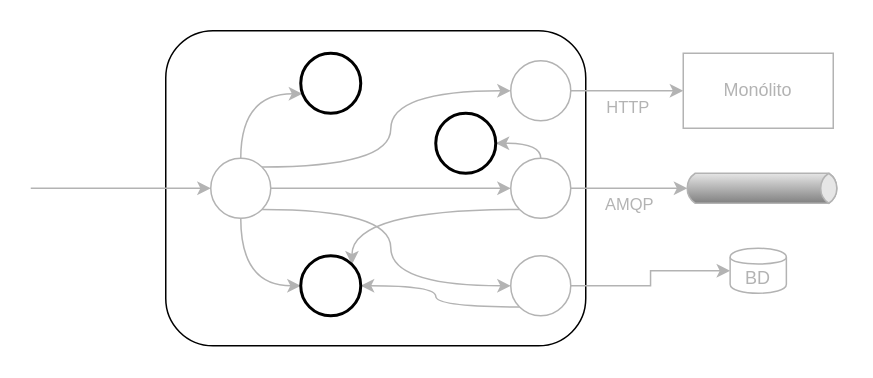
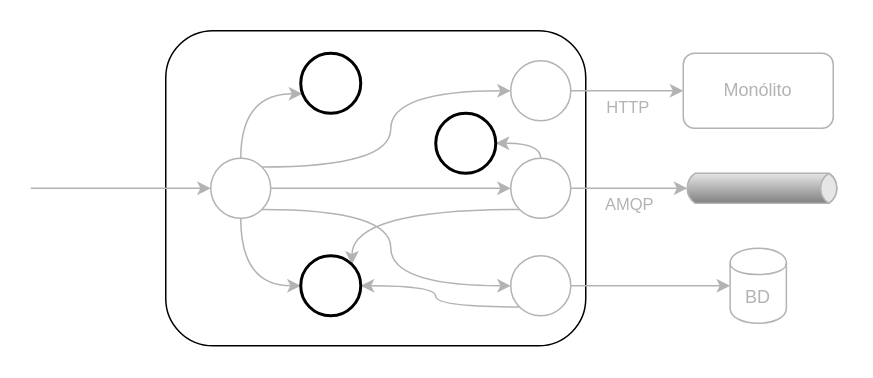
  <mxCell id="0" />
  <mxCell id="1" parent="0" />
  <mxCell id="2" value="" style="rounded=1;whiteSpace=wrap;html=1;" vertex="1" parent="1"><mxGeometry x="110" y="20" width="280" height="210" as="geometry" /></mxCell>
  <mxCell id="3" value="HTTP" style="edgeStyle=orthogonalEdgeStyle;rounded=0;orthogonalLoop=1;jettySize=auto;html=1;exitX=1;exitY=0.5;exitDx=0;exitDy=0;entryX=0;entryY=0.5;entryDx=0;entryDy=0;verticalAlign=top;spacing=0;strokeColor=#B3B3B3;fontColor=#B3B3B3;" edge="1" parent="1" source="4" target="9"><mxGeometry relative="1" as="geometry"><Array as="points"><mxPoint x="410" y="60" /><mxPoint x="410" y="60" /></Array></mxGeometry></mxCell>
  <mxCell id="4" value="" style="ellipse;whiteSpace=wrap;html=1;aspect=fixed;strokeColor=#B3B3B3;" vertex="1" parent="1"><mxGeometry x="340" y="40" width="40" height="40" as="geometry" /></mxCell>
  <mxCell id="5" value="AMQP" style="edgeStyle=orthogonalEdgeStyle;rounded=0;orthogonalLoop=1;jettySize=auto;html=1;exitX=0;exitY=0.5;exitDx=0;exitDy=0;entryX=0;entryY=0.5;entryDx=2.7;entryDy=0;entryPerimeter=0;verticalAlign=top;spacing=0;strokeColor=#B3B3B3;fontColor=#B3B3B3;" edge="1" parent="1" source="8" target="12"><mxGeometry relative="1" as="geometry" /></mxCell>
  <mxCell id="6" style="edgeStyle=orthogonalEdgeStyle;curved=1;orthogonalLoop=1;jettySize=auto;html=1;exitX=0.5;exitY=1;exitDx=0;exitDy=0;entryX=1;entryY=0.5;entryDx=0;entryDy=0;fontSize=10;strokeColor=#B3B3B3;" edge="1" parent="1" source="8" target="23"><mxGeometry relative="1" as="geometry"><Array as="points"><mxPoint x="360" y="95" /></Array></mxGeometry></mxCell>
  <mxCell id="7" style="edgeStyle=orthogonalEdgeStyle;curved=1;orthogonalLoop=1;jettySize=auto;html=1;exitX=1;exitY=0;exitDx=0;exitDy=0;entryX=1;entryY=0;entryDx=0;entryDy=0;fontSize=10;strokeColor=#B3B3B3;" edge="1" parent="1" source="8" target="21"><mxGeometry relative="1" as="geometry" /></mxCell>
  <mxCell id="8" value="" style="ellipse;whiteSpace=wrap;html=1;aspect=fixed;direction=west;strokeColor=#B3B3B3;" vertex="1" parent="1"><mxGeometry x="340" y="105" width="40" height="40" as="geometry" /></mxCell>
- <mxCell id="9" value="Monólito" style="whiteSpace=wrap;html=1;strokeColor=#B3B3B3;fontColor=#B3B3B3;rounded=0;" vertex="1" parent="1"><mxGeometry x="455" y="35" width="100" height="50" as="geometry" /></mxCell>
+ <mxCell id="9" value="Monólito" style="rounded=1;whiteSpace=wrap;html=1;strokeColor=#B3B3B3;fontColor=#B3B3B3;" vertex="1" parent="1"><mxGeometry x="455" y="35" width="100" height="50" as="geometry" /></mxCell>
  <mxCell id="10" value="" style="edgeStyle=orthogonalEdgeStyle;rounded=0;orthogonalLoop=1;jettySize=auto;html=1;exitX=0;exitY=0.5;exitDx=0;exitDy=0;entryX=0;entryY=0.5;entryDx=0;entryDy=0;strokeColor=#B3B3B3;" edge="1" parent="1" source="14" target="11"><mxGeometry relative="1" as="geometry" /></mxCell>
- <mxCell id="11" value="BD" style="shape=cylinder;whiteSpace=wrap;html=1;boundedLbl=1;backgroundOutline=1;strokeColor=#B3B3B3;fontColor=#B3B3B3;" vertex="1" parent="1"><mxGeometry x="486.25" y="165" width="37.5" height="30" as="geometry" /></mxCell>
+ <mxCell id="11" value="BD" style="shape=cylinder;whiteSpace=wrap;html=1;boundedLbl=1;backgroundOutline=1;strokeColor=#B3B3B3;fontColor=#B3B3B3;" vertex="1" parent="1"><mxGeometry x="486.25" y="165" width="37.5" height="50" as="geometry" /></mxCell>
  <mxCell id="12" value="" style="strokeWidth=1;outlineConnect=0;dashed=0;align=center;fontSize=10;shape=mxgraph.eip.messageChannel;verticalLabelPosition=bottom;labelBackgroundColor=#ffffff;verticalAlign=top;spacing=0;html=1;labelPosition=center;horizontal=1;strokeColor=#B3B3B3;" vertex="1" parent="1"><mxGeometry x="455" y="110" width="105" height="30" as="geometry" /></mxCell>
  <mxCell id="13" style="edgeStyle=orthogonalEdgeStyle;curved=1;orthogonalLoop=1;jettySize=auto;html=1;exitX=1;exitY=0;exitDx=0;exitDy=0;entryX=1;entryY=0.5;entryDx=0;entryDy=0;fontSize=10;strokeColor=#B3B3B3;" edge="1" parent="1" source="14" target="21"><mxGeometry relative="1" as="geometry" /></mxCell>
  <mxCell id="14" value="" style="ellipse;whiteSpace=wrap;html=1;aspect=fixed;direction=west;strokeColor=#B3B3B3;" vertex="1" parent="1"><mxGeometry x="340" y="170" width="40" height="40" as="geometry" /></mxCell>
  <mxCell id="15" style="edgeStyle=orthogonalEdgeStyle;orthogonalLoop=1;jettySize=auto;html=1;exitX=1;exitY=1;exitDx=0;exitDy=0;entryX=1;entryY=0.5;entryDx=0;entryDy=0;fontSize=10;curved=1;strokeColor=#B3B3B3;" edge="1" parent="1" source="20" target="14"><mxGeometry relative="1" as="geometry" /></mxCell>
  <mxCell id="16" style="edgeStyle=orthogonalEdgeStyle;curved=1;orthogonalLoop=1;jettySize=auto;html=1;exitX=1;exitY=0.5;exitDx=0;exitDy=0;fontSize=10;strokeColor=#B3B3B3;" edge="1" parent="1" source="20" target="8"><mxGeometry relative="1" as="geometry" /></mxCell>
  <mxCell id="17" style="edgeStyle=orthogonalEdgeStyle;curved=1;orthogonalLoop=1;jettySize=auto;html=1;exitX=1;exitY=0;exitDx=0;exitDy=0;entryX=0;entryY=0.5;entryDx=0;entryDy=0;fontSize=10;strokeColor=#B3B3B3;" edge="1" parent="1" source="20" target="4"><mxGeometry relative="1" as="geometry" /></mxCell>
  <mxCell id="18" style="edgeStyle=orthogonalEdgeStyle;curved=1;orthogonalLoop=1;jettySize=auto;html=1;exitX=0.5;exitY=1;exitDx=0;exitDy=0;entryX=0;entryY=0.5;entryDx=0;entryDy=0;fontSize=10;strokeColor=#B3B3B3;" edge="1" parent="1" source="20" target="21"><mxGeometry relative="1" as="geometry" /></mxCell>
  <mxCell id="19" style="edgeStyle=orthogonalEdgeStyle;curved=1;orthogonalLoop=1;jettySize=auto;html=1;exitX=0.5;exitY=0;exitDx=0;exitDy=0;entryX=0.025;entryY=0.675;entryDx=0;entryDy=0;entryPerimeter=0;fontSize=10;strokeColor=#B3B3B3;" edge="1" parent="1" source="20" target="24"><mxGeometry relative="1" as="geometry" /></mxCell>
  <mxCell id="20" value="" style="ellipse;whiteSpace=wrap;html=1;aspect=fixed;strokeColor=#B3B3B3;" vertex="1" parent="1"><mxGeometry x="140" y="105" width="40" height="40" as="geometry" /></mxCell>
  <mxCell id="21" value="" style="ellipse;whiteSpace=wrap;html=1;aspect=fixed;strokeWidth=2;" vertex="1" parent="1"><mxGeometry x="200" y="170" width="40" height="40" as="geometry" /></mxCell>
  <mxCell id="22" value="" style="endArrow=classic;html=1;fontSize=10;entryX=0;entryY=0.5;entryDx=0;entryDy=0;strokeColor=#B3B3B3;" edge="1" parent="1" target="20"><mxGeometry width="50" height="50" relative="1" as="geometry"><mxPoint x="20" y="125" as="sourcePoint" /><mxPoint x="40" y="120" as="targetPoint" /></mxGeometry></mxCell>
  <mxCell id="23" value="" style="ellipse;whiteSpace=wrap;html=1;aspect=fixed;strokeWidth=2;" vertex="1" parent="1"><mxGeometry x="290" y="75" width="40" height="40" as="geometry" /></mxCell>
  <mxCell id="24" value="" style="ellipse;whiteSpace=wrap;html=1;aspect=fixed;strokeWidth=2;" vertex="1" parent="1"><mxGeometry x="200" y="35" width="40" height="40" as="geometry" /></mxCell>
